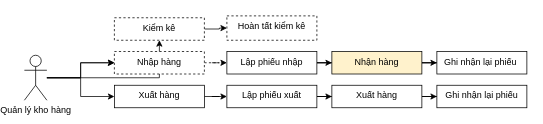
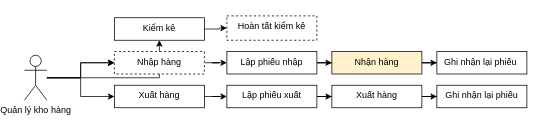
  <mxCell id="0" />
  <mxCell id="1" parent="0" />
  <mxCell id="2" value="" style="edgeStyle=orthogonalEdgeStyle;rounded=0;orthogonalLoop=1;jettySize=auto;html=1;" parent="1" source="6" target="8" edge="1"><mxGeometry relative="1" as="geometry" /></mxCell>
  <mxCell id="3" value="" style="edgeStyle=orthogonalEdgeStyle;rounded=0;orthogonalLoop=1;jettySize=auto;html=1;" parent="1" source="6" target="8" edge="1"><mxGeometry relative="1" as="geometry" /></mxCell>
  <mxCell id="4" value="" style="edgeStyle=orthogonalEdgeStyle;rounded=0;orthogonalLoop=1;jettySize=auto;html=1;" parent="1" source="6" target="10" edge="1"><mxGeometry relative="1" as="geometry" /></mxCell>
  <mxCell id="5" value="" style="edgeStyle=orthogonalEdgeStyle;rounded=0;orthogonalLoop=1;jettySize=auto;html=1;" parent="1" source="6" target="12" edge="1"><mxGeometry relative="1" as="geometry" /></mxCell>
  <mxCell id="6" value="Quản lý kho hàng" style="shape=umlActor;verticalLabelPosition=bottom;verticalAlign=top;html=1;outlineConnect=0;" parent="1" vertex="1"><mxGeometry x="20" y="73" width="30" height="60" as="geometry" /></mxCell>
- <mxCell id="7" value="" style="edgeStyle=orthogonalEdgeStyle;rounded=0;orthogonalLoop=1;jettySize=auto;html=1;dashed=1;" parent="1" source="8" target="14" edge="1"><mxGeometry relative="1" as="geometry" /></mxCell>
+ <mxCell id="7" value="" style="edgeStyle=orthogonalEdgeStyle;rounded=0;orthogonalLoop=1;jettySize=auto;html=1;" parent="1" source="8" target="14" edge="1"><mxGeometry relative="1" as="geometry" /></mxCell>
  <mxCell id="8" value="Nhập hàng&lt;br&gt;" style="whiteSpace=wrap;html=1;verticalAlign=top;dashed=1;" parent="1" vertex="1"><mxGeometry x="140" y="68" width="120" height="30" as="geometry" /></mxCell>
  <mxCell id="9" value="" style="edgeStyle=orthogonalEdgeStyle;rounded=0;orthogonalLoop=1;jettySize=auto;html=1;" parent="1" source="10" target="19" edge="1"><mxGeometry relative="1" as="geometry" /></mxCell>
  <mxCell id="10" value="Xuất hàng" style="whiteSpace=wrap;html=1;verticalAlign=top;" parent="1" vertex="1"><mxGeometry x="140" y="113" width="120" height="30" as="geometry" /></mxCell>
  <mxCell id="11" value="" style="edgeStyle=orthogonalEdgeStyle;rounded=0;orthogonalLoop=1;jettySize=auto;html=1;" parent="1" source="12" target="23" edge="1"><mxGeometry relative="1" as="geometry" /></mxCell>
- <mxCell id="12" value="Kiểm kê" style="whiteSpace=wrap;html=1;verticalAlign=top;dashed=1;" parent="1" vertex="1"><mxGeometry x="140" y="23" width="120" height="30" as="geometry" /></mxCell>
+ <mxCell id="12" value="Kiểm kê" style="whiteSpace=wrap;html=1;verticalAlign=top;" parent="1" vertex="1"><mxGeometry x="140" y="23" width="120" height="30" as="geometry" /></mxCell>
  <mxCell id="13" value="" style="edgeStyle=orthogonalEdgeStyle;rounded=0;orthogonalLoop=1;jettySize=auto;html=1;" parent="1" source="14" target="16" edge="1"><mxGeometry relative="1" as="geometry" /></mxCell>
  <mxCell id="14" value="Lập phiếu nhập" style="whiteSpace=wrap;html=1;verticalAlign=top;" parent="1" vertex="1"><mxGeometry x="290" y="68" width="120" height="30" as="geometry" /></mxCell>
  <mxCell id="15" value="" style="edgeStyle=orthogonalEdgeStyle;rounded=0;orthogonalLoop=1;jettySize=auto;html=1;" parent="1" source="16" target="17" edge="1"><mxGeometry relative="1" as="geometry" /></mxCell>
  <mxCell id="16" value="Nhận hàng" style="whiteSpace=wrap;html=1;verticalAlign=top;fillColor=#fff2cc;" parent="1" vertex="1"><mxGeometry x="430" y="68" width="120" height="30" as="geometry" /></mxCell>
  <mxCell id="17" value="Ghi nhận lại phiếu&amp;nbsp;" style="whiteSpace=wrap;html=1;verticalAlign=top;" parent="1" vertex="1"><mxGeometry x="570" y="68" width="120" height="30" as="geometry" /></mxCell>
  <mxCell id="18" value="" style="edgeStyle=orthogonalEdgeStyle;rounded=0;orthogonalLoop=1;jettySize=auto;html=1;" parent="1" source="19" target="21" edge="1"><mxGeometry relative="1" as="geometry" /></mxCell>
  <mxCell id="19" value="Lập phiếu xuất" style="whiteSpace=wrap;html=1;verticalAlign=top;" parent="1" vertex="1"><mxGeometry x="290" y="113" width="120" height="30" as="geometry" /></mxCell>
  <mxCell id="20" value="" style="edgeStyle=orthogonalEdgeStyle;rounded=0;orthogonalLoop=1;jettySize=auto;html=1;" parent="1" source="21" target="22" edge="1"><mxGeometry relative="1" as="geometry" /></mxCell>
  <mxCell id="21" value="Xuất hàng" style="whiteSpace=wrap;html=1;verticalAlign=top;" parent="1" vertex="1"><mxGeometry x="430" y="113" width="120" height="30" as="geometry" /></mxCell>
  <mxCell id="22" value="Ghi nhận lại phiếu" style="whiteSpace=wrap;html=1;verticalAlign=top;" parent="1" vertex="1"><mxGeometry x="570" y="113" width="120" height="30" as="geometry" /></mxCell>
  <mxCell id="23" value="Hoàn tất kiểm kê" style="whiteSpace=wrap;html=1;verticalAlign=top;dashed=1;" parent="1" vertex="1"><mxGeometry x="290" y="20.5" width="120" height="32.5" as="geometry" /></mxCell>
